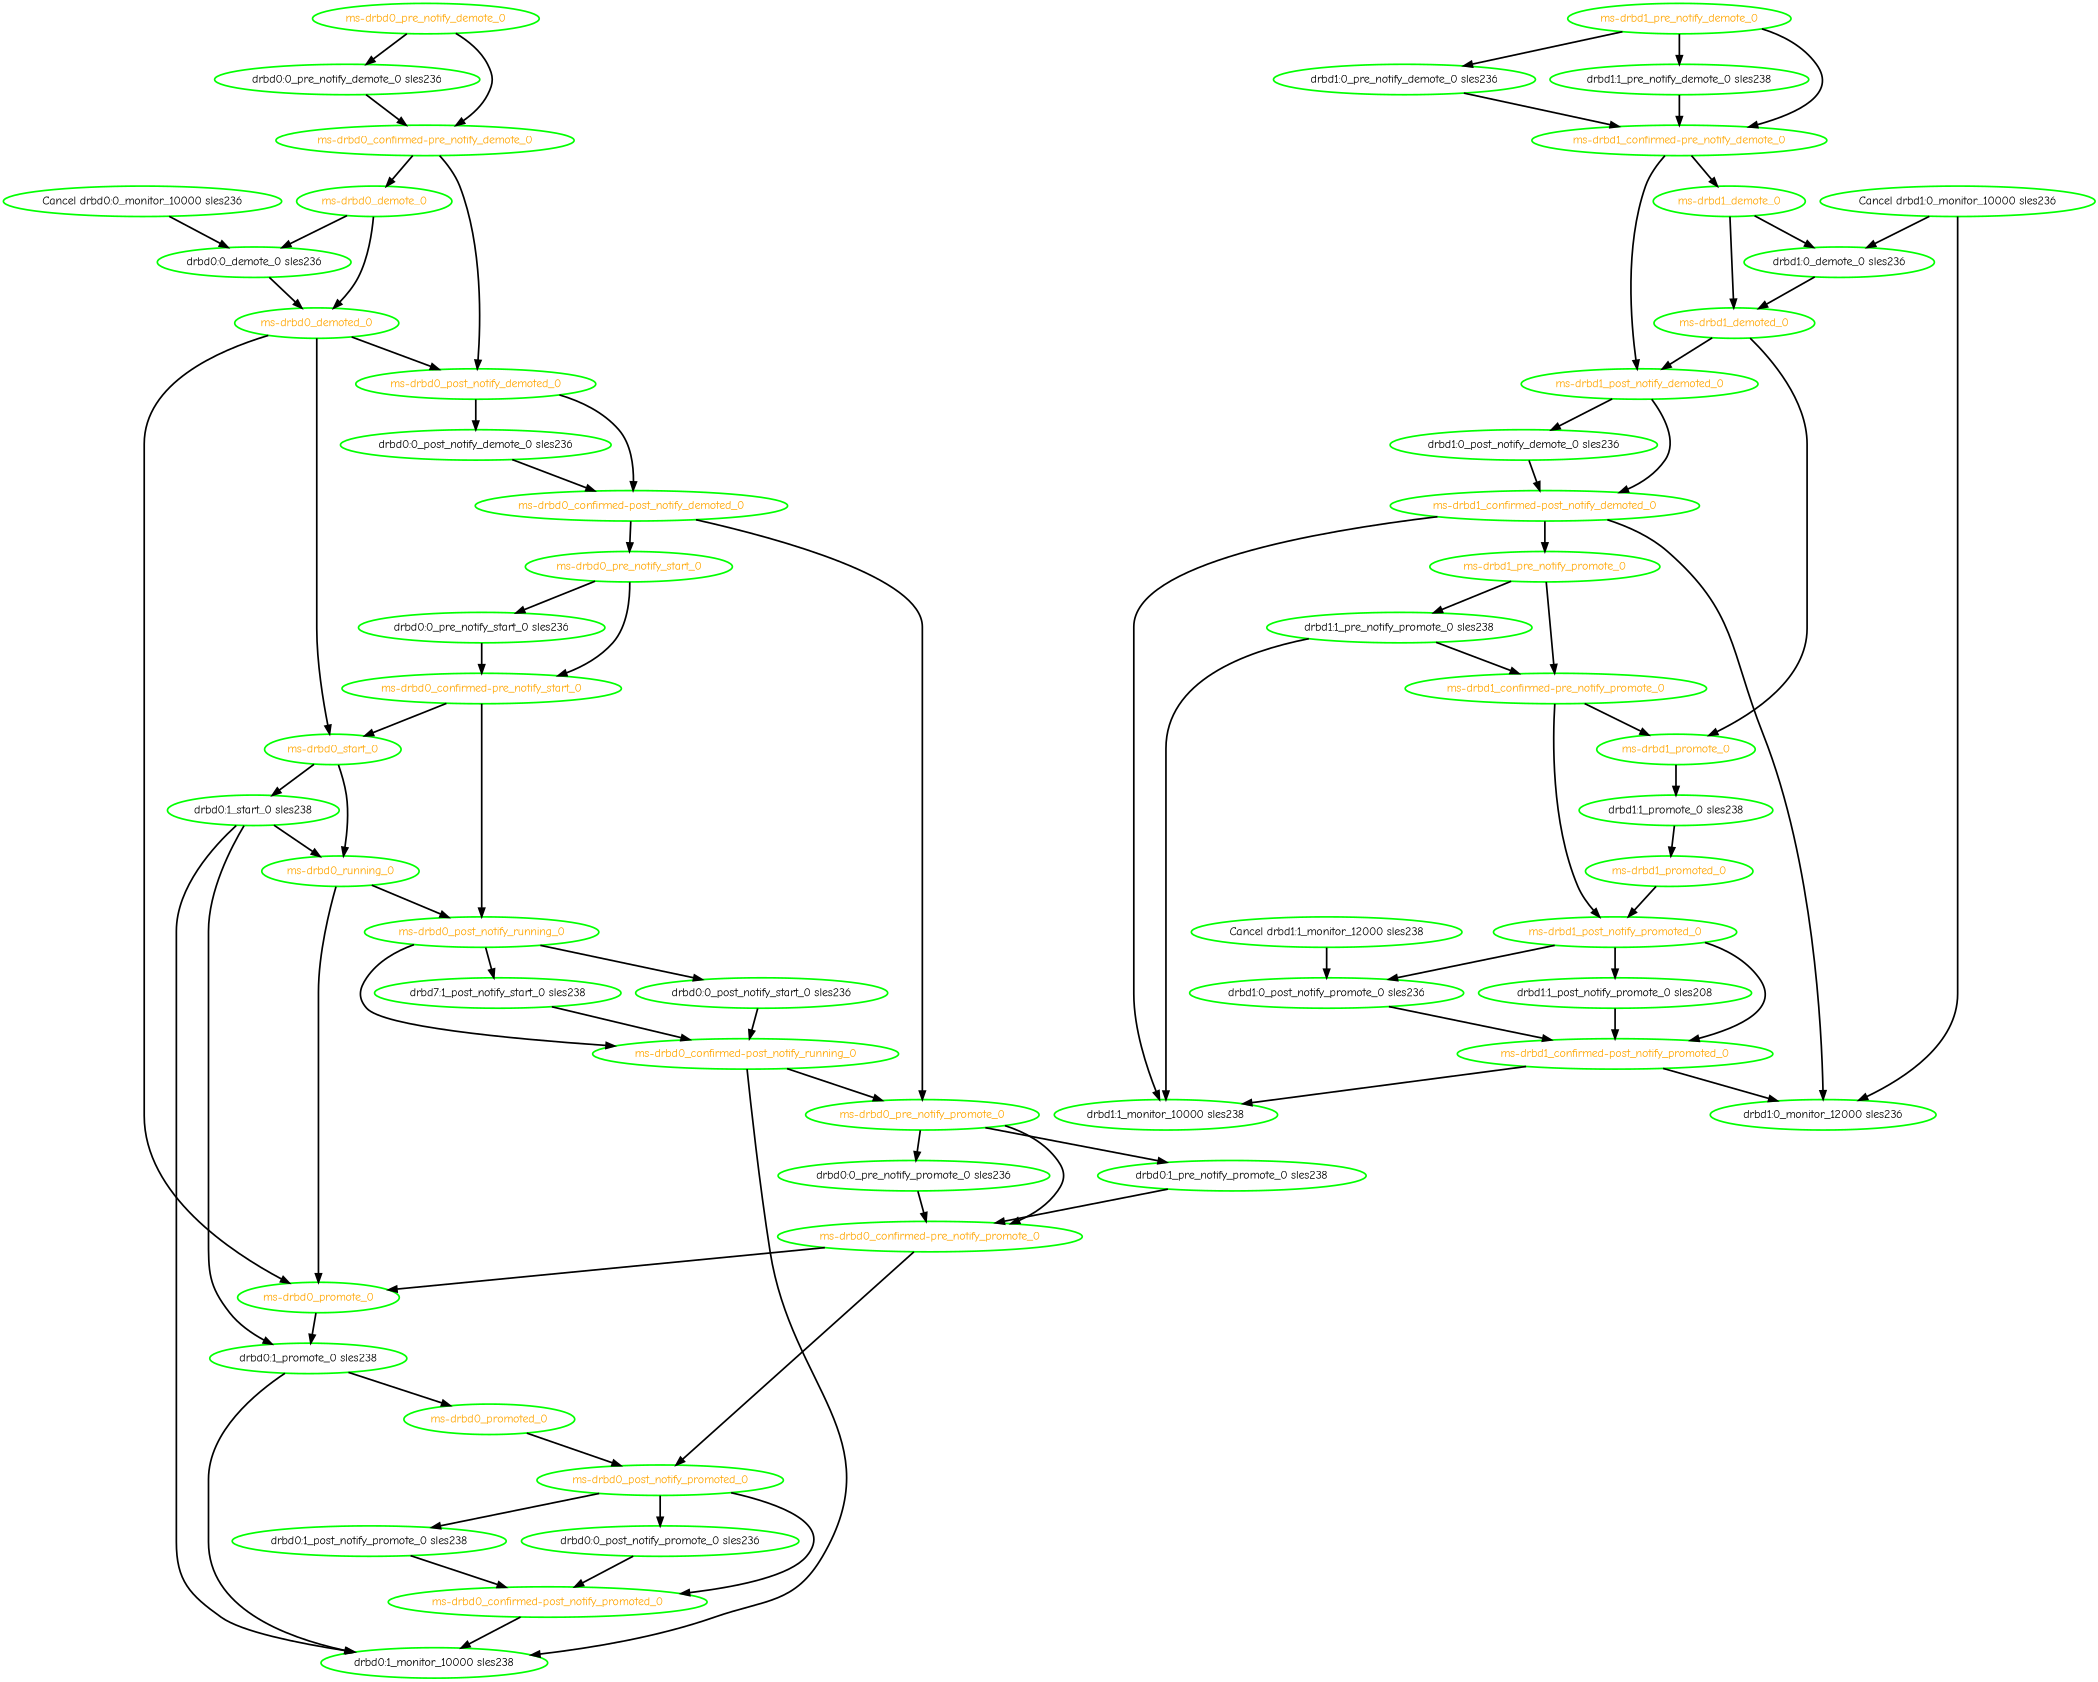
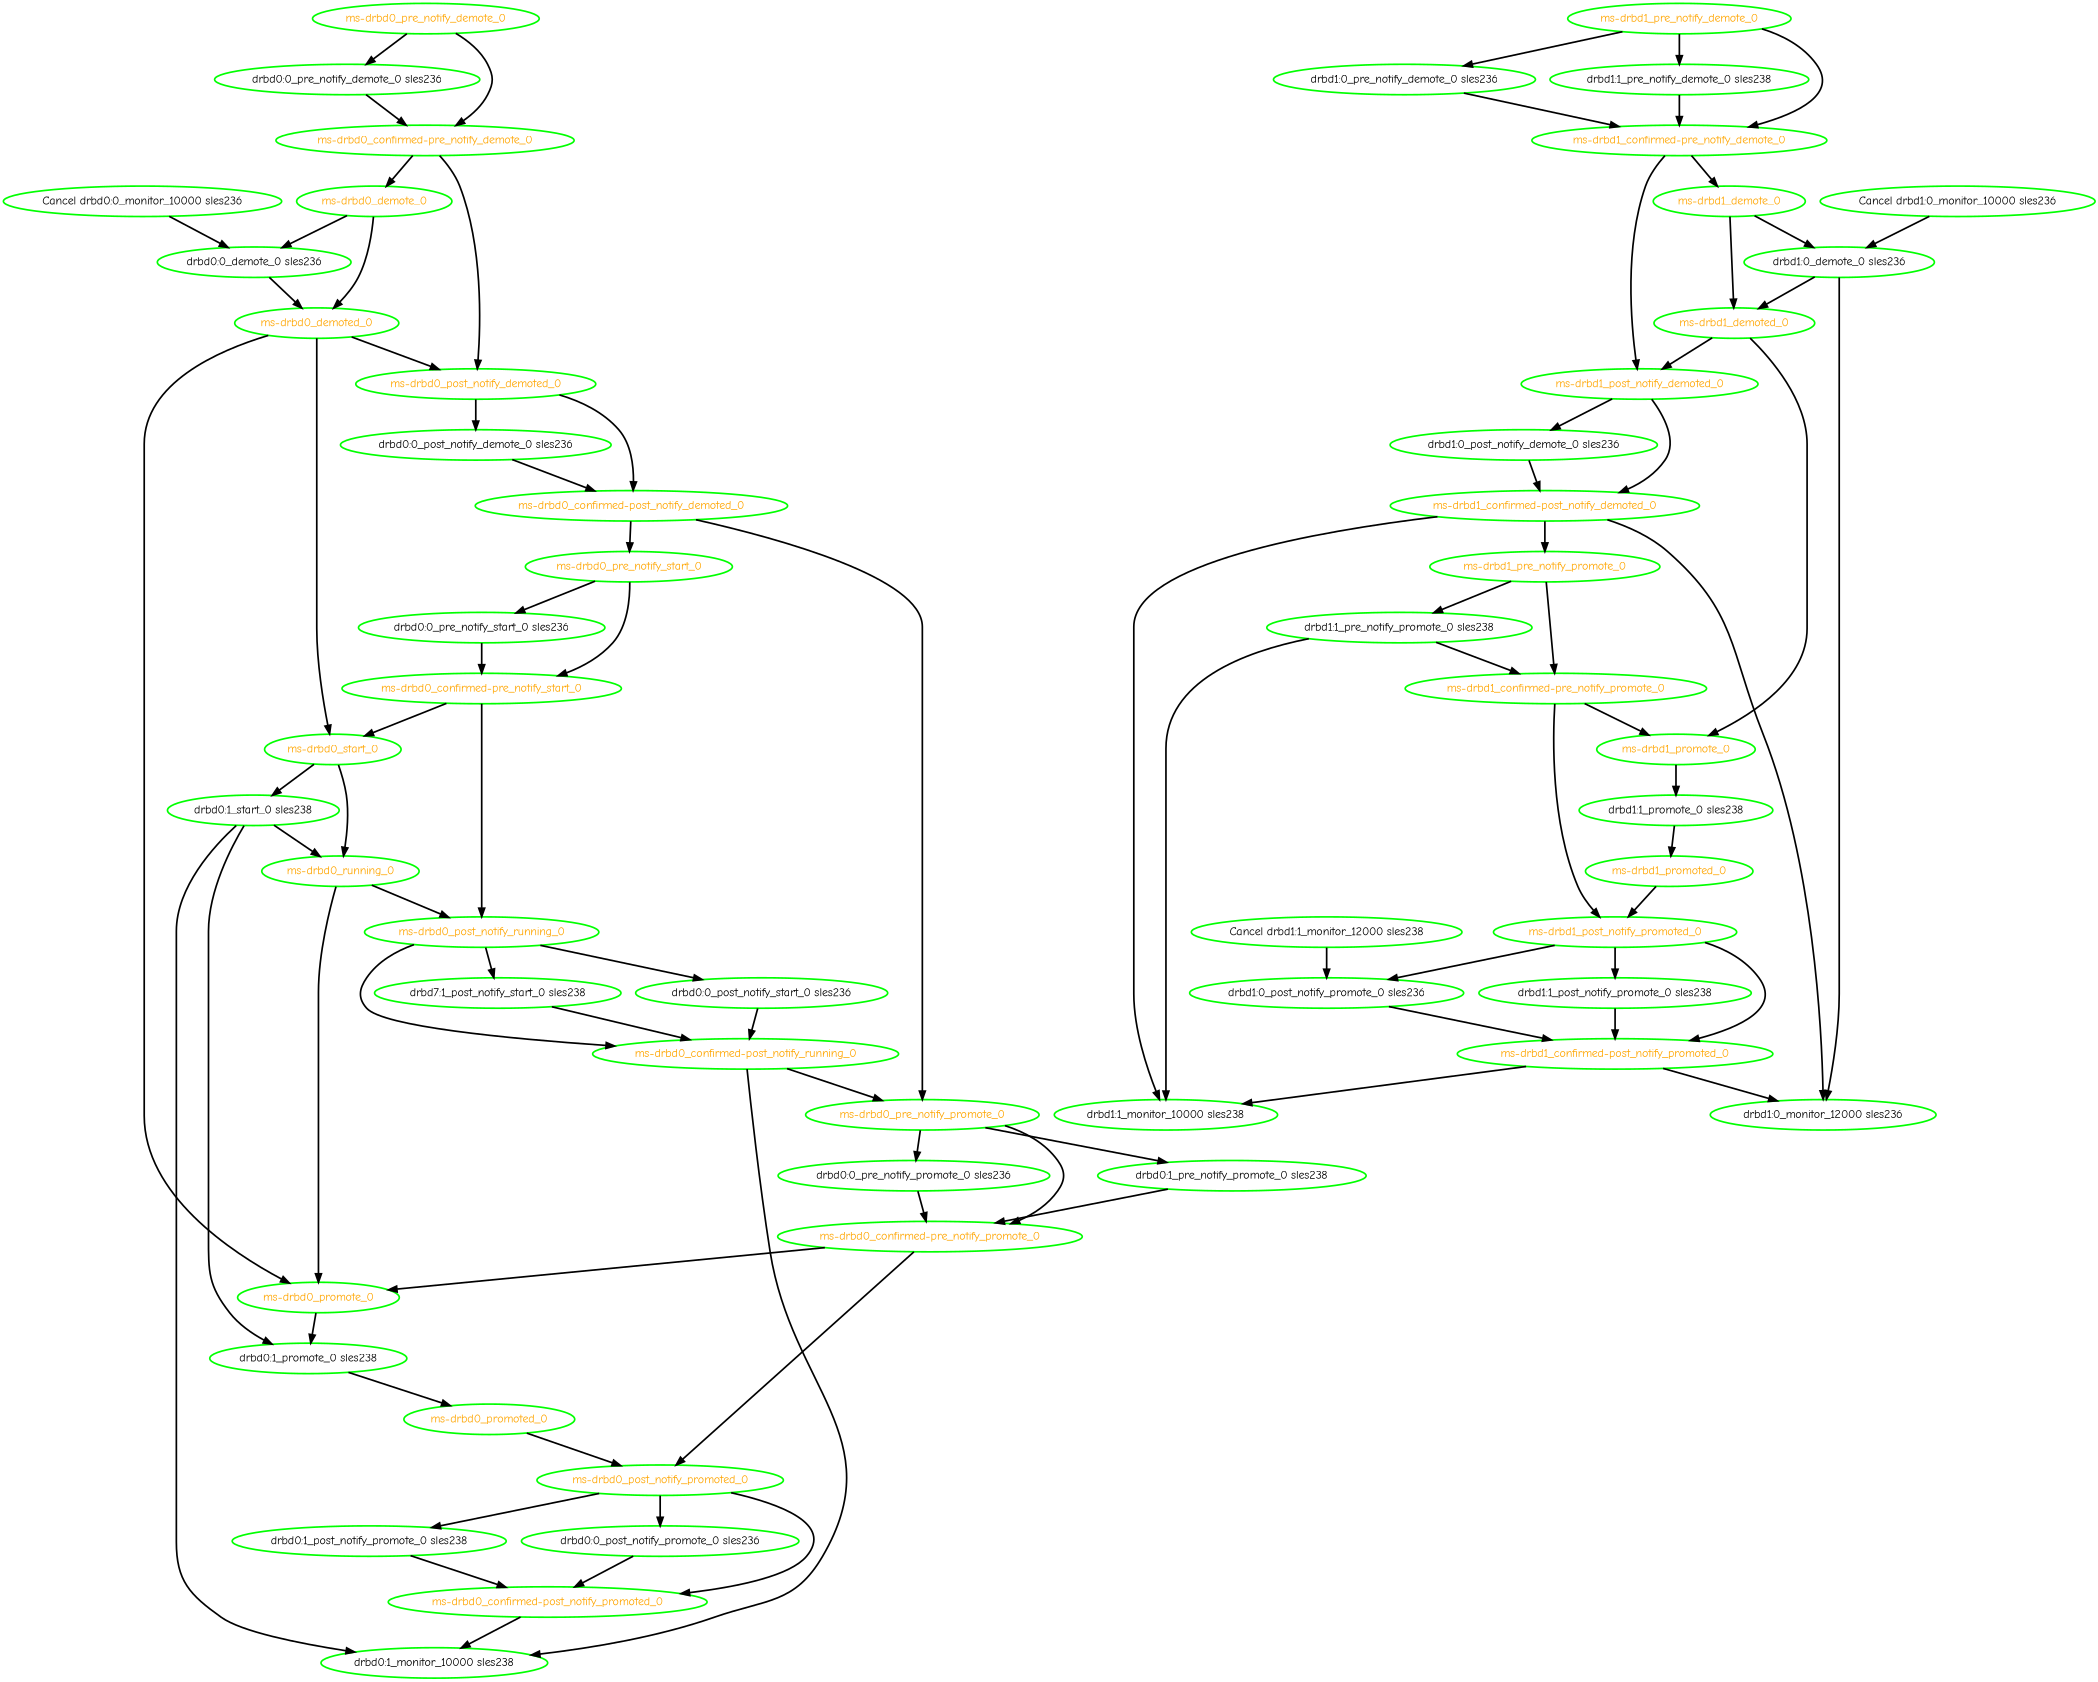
  digraph {
    fontname="Comic Neue"
    node [color=green fontcolor=orange fontname="Comic Neue" style=bold]
    edge [fontname="Comic Neue" style=bold]
    "Cancel drbd0:0_monitor_10000 sles236" [fontcolor=black]
    "drbd0:0_demote_0 sles236" [fontcolor=black]
    "ms-drbd0_demoted_0"
    "ms-drbd0_post_notify_demoted_0"
    "ms-drbd0_promote_0"
    "ms-drbd0_start_0"
    "Cancel drbd1:0_monitor_10000 sles236" [fontcolor=black]
    "drbd1:0_demote_0 sles236" [fontcolor=black]
    "drbd1:0_monitor_12000 sles236" [fontcolor=black]
    "ms-drbd1_demoted_0"
    "ms-drbd1_post_notify_demoted_0"
    "ms-drbd1_promote_0"
    "Cancel drbd1:1_monitor_12000 sles238" [fontcolor=black]
    "drbd1:0_post_notify_promote_0 sles236" [fontcolor=black]
    "drbd1:1_promote_0 sles238" [fontcolor=black]
    "ms-drbd1_promoted_0"
    "drbd1:1_monitor_10000 sles238" [fontcolor=black]
    "ms-drbd1_post_notify_promoted_0"
    "drbd0:0_post_notify_demote_0 sles236" [fontcolor=black]
    "ms-drbd0_confirmed-post_notify_demoted_0"
    "drbd0:1_promote_0 sles238" [fontcolor=black]
    "drbd0:1_start_0 sles238" [fontcolor=black]
    "ms-drbd0_running_0"
    "ms-drbd0_pre_notify_promote_0"
    "ms-drbd0_pre_notify_start_0"
    "drbd0:0_pre_notify_promote_0 sles236" [fontcolor=black]
    "ms-drbd0_confirmed-pre_notify_promote_0"
    "drbd0:1_pre_notify_promote_0 sles238" [fontcolor=black]
    "drbd0:0_pre_notify_start_0 sles236" [fontcolor=black]
    "ms-drbd0_confirmed-pre_notify_start_0"
    "drbd0:0_post_notify_promote_0 sles236" [fontcolor=black]
    "ms-drbd0_confirmed-post_notify_promoted_0"
    "drbd0:1_monitor_10000 sles238" [fontcolor=black]
    "drbd0:0_post_notify_start_0 sles236" [fontcolor=black]
    "ms-drbd0_confirmed-post_notify_running_0"
    "drbd0:0_pre_notify_demote_0 sles236" [fontcolor=black]
    "ms-drbd0_confirmed-pre_notify_demote_0"
    "ms-drbd0_demote_0"
    "ms-drbd0_post_notify_promoted_0"
    "drbd0:1_post_notify_promote_0 sles238" [fontcolor=black]
    "ms-drbd0_post_notify_running_0"
    n42 [fontcolor=black label="drbd7:1_post_notify_start_0 sles238"]
    "ms-drbd0_promoted_0"
    "drbd1:0_post_notify_demote_0 sles236" [fontcolor=black]
    "ms-drbd1_confirmed-post_notify_demoted_0"
    "ms-drbd1_pre_notify_promote_0"
    "ms-drbd1_confirmed-pre_notify_promote_0"
    "drbd1:1_pre_notify_promote_0 sles238" [fontcolor=black]
    "ms-drbd1_confirmed-post_notify_promoted_0"
    "drbd1:0_pre_notify_demote_0 sles236" [fontcolor=black]
    "ms-drbd1_confirmed-pre_notify_demote_0"
    "ms-drbd1_demote_0"
-   "drbd1:1_post_notify_promote_0 sles238" [fontcolor=black label="drbd1:1_post_notify_promote_0 sles208"]
+   "drbd1:1_post_notify_promote_0 sles238" [fontcolor=black]
    "drbd1:1_pre_notify_demote_0 sles238" [fontcolor=black]
    "ms-drbd0_pre_notify_demote_0"
    "ms-drbd1_pre_notify_demote_0"
    "Cancel drbd0:0_monitor_10000 sles236" -> "drbd0:0_demote_0 sles236"
    "drbd0:0_demote_0 sles236" -> "ms-drbd0_demoted_0"
    "ms-drbd0_demoted_0" -> "ms-drbd0_post_notify_demoted_0"
    "ms-drbd0_demoted_0" -> "ms-drbd0_promote_0"
    "ms-drbd0_demoted_0" -> "ms-drbd0_start_0"
    "ms-drbd0_post_notify_demoted_0" -> "drbd0:0_post_notify_demote_0 sles236"
    "ms-drbd0_post_notify_demoted_0" -> "ms-drbd0_confirmed-post_notify_demoted_0"
    "ms-drbd0_promote_0" -> "drbd0:1_promote_0 sles238"
    "ms-drbd0_start_0" -> "drbd0:1_start_0 sles238"
    "ms-drbd0_start_0" -> "ms-drbd0_running_0"
    "Cancel drbd1:0_monitor_10000 sles236" -> "drbd1:0_demote_0 sles236"
-   "Cancel drbd1:0_monitor_10000 sles236" -> "drbd1:0_monitor_12000 sles236"
+   "drbd1:0_demote_0 sles236" -> "drbd1:0_monitor_12000 sles236"
    "drbd1:0_demote_0 sles236" -> "ms-drbd1_demoted_0"
    "ms-drbd1_demoted_0" -> "ms-drbd1_post_notify_demoted_0"
    "ms-drbd1_demoted_0" -> "ms-drbd1_promote_0"
    "ms-drbd1_post_notify_demoted_0" -> "drbd1:0_post_notify_demote_0 sles236"
    "ms-drbd1_post_notify_demoted_0" -> "ms-drbd1_confirmed-post_notify_demoted_0"
    "ms-drbd1_promote_0" -> "drbd1:1_promote_0 sles238"
    "Cancel drbd1:1_monitor_12000 sles238" -> "drbd1:0_post_notify_promote_0 sles236"
    "drbd1:0_post_notify_promote_0 sles236" -> "ms-drbd1_confirmed-post_notify_promoted_0"
    "drbd1:1_promote_0 sles238" -> "ms-drbd1_promoted_0"
    "ms-drbd1_promoted_0" -> "ms-drbd1_post_notify_promoted_0"
    "ms-drbd1_post_notify_promoted_0" -> "drbd1:0_post_notify_promote_0 sles236"
    "ms-drbd1_post_notify_promoted_0" -> "ms-drbd1_confirmed-post_notify_promoted_0"
    "ms-drbd1_post_notify_promoted_0" -> "drbd1:1_post_notify_promote_0 sles238"
    "drbd0:0_post_notify_demote_0 sles236" -> "ms-drbd0_confirmed-post_notify_demoted_0"
    "ms-drbd0_confirmed-post_notify_demoted_0" -> "ms-drbd0_pre_notify_promote_0"
    "ms-drbd0_confirmed-post_notify_demoted_0" -> "ms-drbd0_pre_notify_start_0"
-   "drbd0:1_promote_0 sles238" -> "drbd0:1_monitor_10000 sles238"
    "drbd0:1_promote_0 sles238" -> "ms-drbd0_promoted_0"
    "drbd0:1_start_0 sles238" -> "drbd0:1_promote_0 sles238"
    "drbd0:1_start_0 sles238" -> "ms-drbd0_running_0"
    "drbd0:1_start_0 sles238" -> "drbd0:1_monitor_10000 sles238"
    "ms-drbd0_running_0" -> "ms-drbd0_promote_0"
    "ms-drbd0_running_0" -> "ms-drbd0_post_notify_running_0"
    "ms-drbd0_pre_notify_promote_0" -> "drbd0:0_pre_notify_promote_0 sles236"
    "ms-drbd0_pre_notify_promote_0" -> "ms-drbd0_confirmed-pre_notify_promote_0"
    "ms-drbd0_pre_notify_promote_0" -> "drbd0:1_pre_notify_promote_0 sles238"
    "ms-drbd0_pre_notify_start_0" -> "drbd0:0_pre_notify_start_0 sles236"
    "ms-drbd0_pre_notify_start_0" -> "ms-drbd0_confirmed-pre_notify_start_0"
    "drbd0:0_pre_notify_promote_0 sles236" -> "ms-drbd0_confirmed-pre_notify_promote_0"
    "ms-drbd0_confirmed-pre_notify_promote_0" -> "ms-drbd0_promote_0"
    "ms-drbd0_confirmed-pre_notify_promote_0" -> "ms-drbd0_post_notify_promoted_0"
    "drbd0:1_pre_notify_promote_0 sles238" -> "ms-drbd0_confirmed-pre_notify_promote_0"
    "drbd0:0_pre_notify_start_0 sles236" -> "ms-drbd0_confirmed-pre_notify_start_0"
    "ms-drbd0_confirmed-pre_notify_start_0" -> "ms-drbd0_start_0"
    "ms-drbd0_confirmed-pre_notify_start_0" -> "ms-drbd0_post_notify_running_0"
    "drbd0:0_post_notify_promote_0 sles236" -> "ms-drbd0_confirmed-post_notify_promoted_0"
    "ms-drbd0_confirmed-post_notify_promoted_0" -> "drbd0:1_monitor_10000 sles238"
    "drbd0:0_post_notify_start_0 sles236" -> "ms-drbd0_confirmed-post_notify_running_0"
    "ms-drbd0_confirmed-post_notify_running_0" -> "ms-drbd0_pre_notify_promote_0"
    "ms-drbd0_confirmed-post_notify_running_0" -> "drbd0:1_monitor_10000 sles238"
    "drbd0:0_pre_notify_demote_0 sles236" -> "ms-drbd0_confirmed-pre_notify_demote_0"
    "ms-drbd0_confirmed-pre_notify_demote_0" -> "ms-drbd0_post_notify_demoted_0"
    "ms-drbd0_confirmed-pre_notify_demote_0" -> "ms-drbd0_demote_0"
    "ms-drbd0_demote_0" -> "drbd0:0_demote_0 sles236"
    "ms-drbd0_demote_0" -> "ms-drbd0_demoted_0"
    "ms-drbd0_post_notify_promoted_0" -> "drbd0:0_post_notify_promote_0 sles236"
    "ms-drbd0_post_notify_promoted_0" -> "ms-drbd0_confirmed-post_notify_promoted_0"
    "ms-drbd0_post_notify_promoted_0" -> "drbd0:1_post_notify_promote_0 sles238"
    "drbd0:1_post_notify_promote_0 sles238" -> "ms-drbd0_confirmed-post_notify_promoted_0"
    "ms-drbd0_post_notify_running_0" -> "drbd0:0_post_notify_start_0 sles236"
    "ms-drbd0_post_notify_running_0" -> "ms-drbd0_confirmed-post_notify_running_0"
    "ms-drbd0_post_notify_running_0" -> n42
    n42 -> "ms-drbd0_confirmed-post_notify_running_0"
    "ms-drbd0_promoted_0" -> "ms-drbd0_post_notify_promoted_0"
    "drbd1:0_post_notify_demote_0 sles236" -> "ms-drbd1_confirmed-post_notify_demoted_0"
    "ms-drbd1_confirmed-post_notify_demoted_0" -> "drbd1:0_monitor_12000 sles236"
    "ms-drbd1_confirmed-post_notify_demoted_0" -> "drbd1:1_monitor_10000 sles238"
    "ms-drbd1_confirmed-post_notify_demoted_0" -> "ms-drbd1_pre_notify_promote_0"
    "ms-drbd1_pre_notify_promote_0" -> "ms-drbd1_confirmed-pre_notify_promote_0"
    "ms-drbd1_pre_notify_promote_0" -> "drbd1:1_pre_notify_promote_0 sles238"
    "ms-drbd1_confirmed-pre_notify_promote_0" -> "ms-drbd1_promote_0"
    "ms-drbd1_confirmed-pre_notify_promote_0" -> "ms-drbd1_post_notify_promoted_0"
    "drbd1:1_pre_notify_promote_0 sles238" -> "drbd1:1_monitor_10000 sles238"
    "drbd1:1_pre_notify_promote_0 sles238" -> "ms-drbd1_confirmed-pre_notify_promote_0"
    "ms-drbd1_confirmed-post_notify_promoted_0" -> "drbd1:0_monitor_12000 sles236"
    "ms-drbd1_confirmed-post_notify_promoted_0" -> "drbd1:1_monitor_10000 sles238"
    "drbd1:0_pre_notify_demote_0 sles236" -> "ms-drbd1_confirmed-pre_notify_demote_0"
    "ms-drbd1_confirmed-pre_notify_demote_0" -> "ms-drbd1_post_notify_demoted_0"
    "ms-drbd1_confirmed-pre_notify_demote_0" -> "ms-drbd1_demote_0"
    "ms-drbd1_demote_0" -> "drbd1:0_demote_0 sles236"
    "ms-drbd1_demote_0" -> "ms-drbd1_demoted_0"
    "drbd1:1_post_notify_promote_0 sles238" -> "ms-drbd1_confirmed-post_notify_promoted_0"
    "drbd1:1_pre_notify_demote_0 sles238" -> "ms-drbd1_confirmed-pre_notify_demote_0"
    "ms-drbd0_pre_notify_demote_0" -> "drbd0:0_pre_notify_demote_0 sles236"
    "ms-drbd0_pre_notify_demote_0" -> "ms-drbd0_confirmed-pre_notify_demote_0"
    "ms-drbd1_pre_notify_demote_0" -> "drbd1:0_pre_notify_demote_0 sles236"
    "ms-drbd1_pre_notify_demote_0" -> "ms-drbd1_confirmed-pre_notify_demote_0"
    "ms-drbd1_pre_notify_demote_0" -> "drbd1:1_pre_notify_demote_0 sles238"
  }
